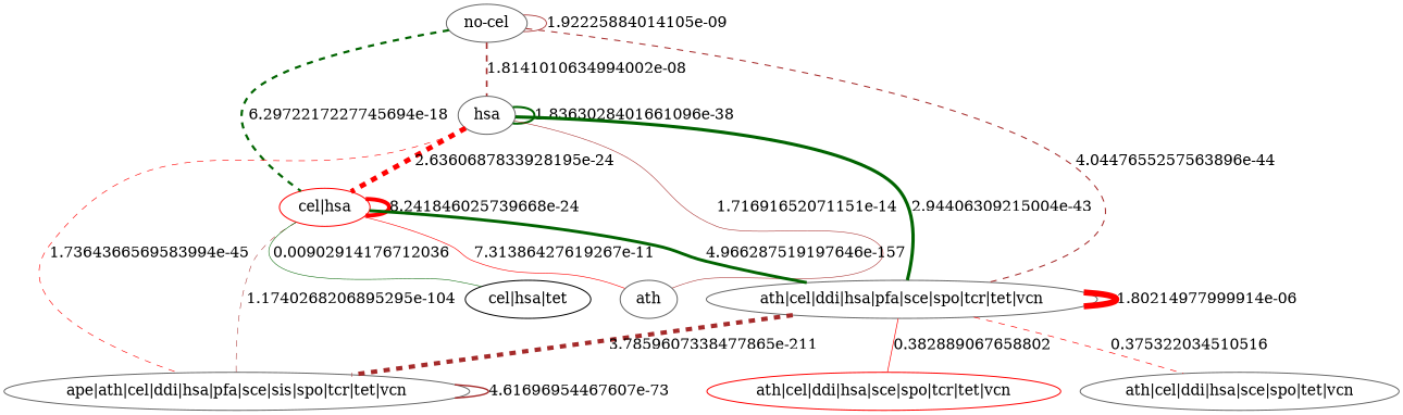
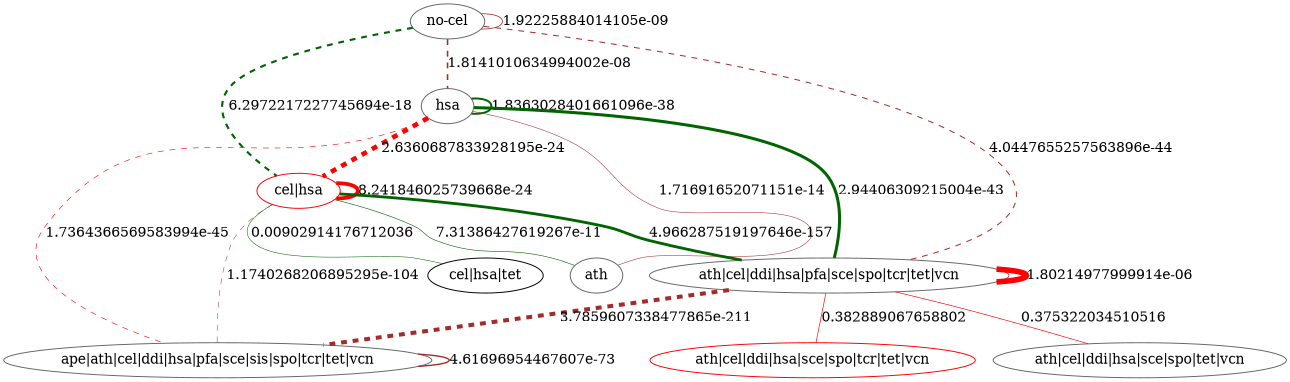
  graph {
    node [color=gray40]
    edge [A="--------+--------" B="-+--+-+-++-+-++++" PROF_A="-+--+-+-++-+-++++" PROF_Q="--------+--------" color=brown nab=235 penwidth=0.6718892955169258 style=solid taxa_A="ath|cel|ddi|hsa|pfa|sce|spo|tcr|tet|vcn" taxa_Q=hsa taxonomy_A=eukar taxonomy_Q=eukar]
    n1 [label="no-cel"]
    hsa
    "cel|hsa" [color=red]
    "ath|cel|ddi|hsa|pfa|sce|spo|tcr|tet|vcn"
    n5 [label=ath]
    "ape|ath|cel|ddi|hsa|pfa|sce|sis|spo|tcr|tet|vcn"
    "cel|hsa|tet" [color=black]
    "ath|cel|ddi|hsa|sce|spo|tet|vcn"
    "ath|cel|ddi|hsa|sce|spo|tcr|tet|vcn" [color=red]
    n1 -- n1 [A="-----------------" B="-----------------" PROF_A="-----------------" PROF_Q="-----------------" expected_nab=196.7649 label="1.92225884014105e-09" nab=281 penwidth=0.8034080512351327 taxa_A="no-ortholog" taxa_Q="no-ortholog" taxonomy_A=mixed taxonomy_Q=mixed]
    n1 -- hsa [A="-----------------" B="--------+--------" PROF_A="--------+--------" PROF_Q="-----------------" expected_nab=457.0144 label="1.8141010634994002e-08" nab=570 penwidth=1.6296889295516925 style=dashed taxa_A=hsa taxa_Q="no-ortholog" taxonomy_Q=mixed]
    n1 -- "cel|hsa" [A="-----------------" B="----+---+--------" PROF_A="----+---+--------" PROF_Q="-----------------" color=darkgreen expected_nab=577.9903 label="6.2972217227745694e-18" nab=770 penwidth=2.2015096065873747 style=dashed taxa_A="cel|hsa" taxa_Q="no-ortholog" taxonomy_Q=mixed]
    n1 -- "ath|cel|ddi|hsa|pfa|sce|spo|tcr|tet|vcn" [A="-----------------" PROF_Q="-----------------" expected_nab=656.9615 label="4.0447655257563896e-44" nab=364 penwidth=1.0407136322049406 style=dashed taxa_Q="no-ortholog" taxonomy_Q=mixed]
    hsa -- hsa [B="--------+--------" PROF_A="--------+--------" color=darkgreen expected_nab=1061.4806 label="1.8363028401661096e-38" nab=710 penwidth=2.02996340347667 taxa_A=hsa]
    hsa -- "cel|hsa" [B="----+---+--------" PROF_A="----+---+--------" color=red expected_nab=1342.4643 label="2.6360687833928195e-24" nab=1671 penwidth=4.777561756633119 style=dashed taxa_A="cel|hsa"]
    hsa -- "ath|cel|ddi|hsa|pfa|sce|spo|tcr|tet|vcn" [color=darkgreen expected_nab=1525.886 label="2.94406309215004e-43" nab=1087 penwidth=3.1078453796889294]
    hsa -- n5 [B="----+------------" PROF_A="----+------------" expected_nab=109.0183 label="1.71691652071151e-14" nab=190 penwidth=0.5432296431838975 taxa_A=cel]
    hsa -- "ape|ath|cel|ddi|hsa|pfa|sce|sis|spo|tcr|tet|vcn" [B="++--+-+-++-++++++" PROF_A="++--+-+-++-++++++" color=red expected_nab=468.7169 label="1.7364366569583994e-45" nab=216 penwidth=0.6175663311985362 style=dashed taxa_A="ape|ath|cel|ddi|hsa|pfa|sce|sis|spo|tcr|tet|vcn" taxonomy_A=mixed]
    "cel|hsa" -- "cel|hsa" [A="----+---+--------" B="----+---+--------" PROF_A="----+---+--------" PROF_Q="----+---+--------" color=red expected_nab=1697.8271 label="8.241846025739668e-24" nab=1359 penwidth=3.885521500457457 taxa_A="cel|hsa" taxa_Q="cel|hsa"]
    "cel|hsa" -- "ath|cel|ddi|hsa|pfa|sce|spo|tcr|tet|vcn" [A="----+---+--------" PROF_Q="----+---+--------" color=darkgreen expected_nab=1929.8022 label="4.966287519197646e-157" nab=1015 penwidth=2.9019899359560837 taxa_Q="cel|hsa"]
-   "cel|hsa" -- n5 [A="----+------------" B="----+---+--------" PROF_A="----+---+--------" PROF_Q="----+------------" color=red expected_nab=137.8764 label="7.31386427619267e-11" nab=212 penwidth=0.6061299176578225 taxa_A="cel|hsa" taxa_Q=cel]
+   "cel|hsa" -- n5 [A="----+------------" B="----+---+--------" PROF_A="----+---+--------" PROF_Q="----+------------" color=darkgreen expected_nab=137.8764 label="7.31386427619267e-11" nab=212 penwidth=0.6061299176578225 taxa_A="cel|hsa" taxa_Q=cel]
    "cel|hsa" -- "ape|ath|cel|ddi|hsa|pfa|sce|sis|spo|tcr|tet|vcn" [A="----+---+--------" B="++--+-+-++-++++++" PROF_A="++--+-+-++-++++++" PROF_Q="----+---+--------" expected_nab=592.7906 label="1.1740268206895295e-104" nab=179 penwidth=0.511779505946935 style=dashed taxa_A="ape|ath|cel|ddi|hsa|pfa|sce|sis|spo|tcr|tet|vcn" taxa_Q="cel|hsa" taxonomy_A=mixed]
    "cel|hsa" -- "cel|hsa|tet" [A="----+---+--------" B="----+---+------+-" PROF_A="----+---+------+-" PROF_Q="----+---+--------" color=darkgreen expected_nab=155.6368 label=0.00902914176712036 nab=186 penwidth=0.5317932296431839 taxa_A="cel|hsa|tet" taxa_Q="cel|hsa"]
    "ath|cel|ddi|hsa|pfa|sce|spo|tcr|tet|vcn" -- "ath|cel|ddi|hsa|pfa|sce|spo|tcr|tet|vcn" [A="-+--+-+-++-+-++++" PROF_Q="-+--+-+-++-+-++++" color=red expected_nab=2193.4722 label="1.80214977999914e-06" nab=2011 penwidth=5.749656907593779 taxa_Q="ath|cel|ddi|hsa|pfa|sce|spo|tcr|tet|vcn"]
    "ath|cel|ddi|hsa|pfa|sce|spo|tcr|tet|vcn" -- "ape|ath|cel|ddi|hsa|pfa|sce|sis|spo|tcr|tet|vcn" [A="-+--+-+-++-+-++++" B="++--+-+-++-++++++" PROF_A="++--+-+-++-++++++" PROF_Q="-+--+-+-++-+-++++" expected_nab=673.784 label="3.7859607338477865e-211" nab=1457 penwidth=4.16571363220494 style=dashed taxa_A="ape|ath|cel|ddi|hsa|pfa|sce|sis|spo|tcr|tet|vcn" taxa_Q="ath|cel|ddi|hsa|pfa|sce|spo|tcr|tet|vcn" taxonomy_A=mixed]
-   "ath|cel|ddi|hsa|pfa|sce|spo|tcr|tet|vcn" -- "ath|cel|ddi|hsa|sce|spo|tet|vcn" [A="-+--+-+-+--+-+-++" PROF_Q="-+--+-+-+--+-+-++" color=red expected_nab=247.5558 label=0.375322034510516 style=dashed taxa_Q="ath|cel|ddi|hsa|sce|spo|tet|vcn"]
+   "ath|cel|ddi|hsa|pfa|sce|spo|tcr|tet|vcn" -- "ath|cel|ddi|hsa|sce|spo|tet|vcn" [A="-+--+-+-+--+-+-++" PROF_Q="-+--+-+-+--+-+-++" color=red expected_nab=247.5558 label=0.375322034510516 taxa_Q="ath|cel|ddi|hsa|sce|spo|tet|vcn"]
    "ath|cel|ddi|hsa|pfa|sce|spo|tcr|tet|vcn" -- "ath|cel|ddi|hsa|sce|spo|tcr|tet|vcn" [A="-+--+-+-+--+-++++" PROF_Q="-+--+-+-+--+-++++" color=red expected_nab=223.2961 label=0.382889067658802 taxa_Q="ath|cel|ddi|hsa|sce|spo|tcr|tet|vcn"]
    "ape|ath|cel|ddi|hsa|pfa|sce|sis|spo|tcr|tet|vcn" -- "ape|ath|cel|ddi|hsa|pfa|sce|sis|spo|tcr|tet|vcn" [A="++--+-+-++-++++++" B="++--+-+-++-++++++" PROF_A="++--+-+-++-++++++" PROF_Q="++--+-+-++-++++++" expected_nab=206.9709 label="4.61696954467607e-73" nab=490 penwidth=1.4009606587374202 taxa_A="ape|ath|cel|ddi|hsa|pfa|sce|sis|spo|tcr|tet|vcn" taxa_Q="ape|ath|cel|ddi|hsa|pfa|sce|sis|spo|tcr|tet|vcn" taxonomy_A=mixed taxonomy_Q=mixed]
  }
